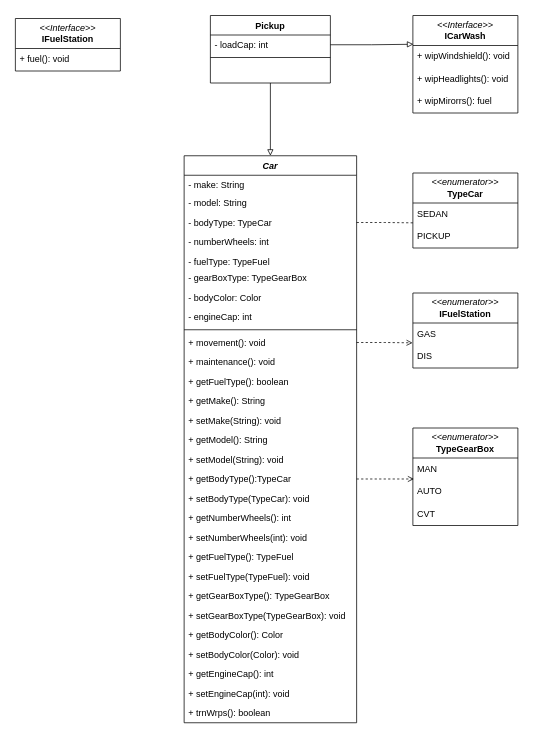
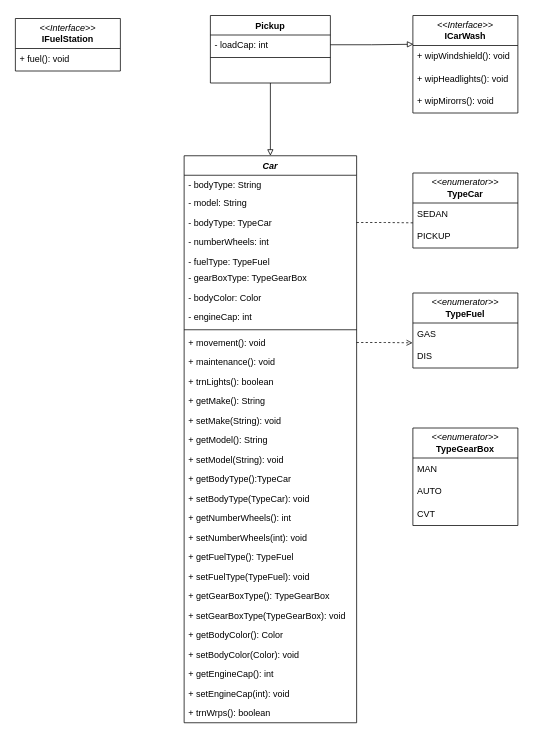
  <mxCell id="0" />
  <mxCell id="1" parent="0" />
  <mxCell id="2" style="edgeStyle=orthogonalEdgeStyle;rounded=0;orthogonalLoop=1;jettySize=auto;html=1;entryX=0.5;entryY=0;entryDx=0;entryDy=0;endArrow=block;endFill=0;" edge="1" parent="1" source="3" target="6"><mxGeometry relative="1" as="geometry" /></mxCell>
  <mxCell id="3" value="Pickup" style="swimlane;fontStyle=1;align=center;verticalAlign=top;childLayout=stackLayout;horizontal=1;startSize=26;horizontalStack=0;resizeParent=1;resizeLast=0;collapsible=1;marginBottom=0;rounded=0;shadow=0;strokeWidth=1;swimlaneLine=1;" parent="1" vertex="1"><mxGeometry x="280" y="20" width="160" height="90" as="geometry"><mxRectangle x="550" y="140" width="160" height="26" as="alternateBounds" /></mxGeometry></mxCell>
  <mxCell id="4" value="- loadCap: int" style="text;align=left;verticalAlign=top;spacingLeft=4;spacingRight=4;overflow=hidden;rotatable=0;points=[[0,0.5],[1,0.5]];portConstraint=eastwest;" parent="3" vertex="1"><mxGeometry y="26" width="160" height="26" as="geometry" /></mxCell>
  <mxCell id="5" value="" style="line;html=1;strokeWidth=1;align=left;verticalAlign=middle;spacingTop=-1;spacingLeft=3;spacingRight=3;rotatable=0;labelPosition=right;points=[];portConstraint=eastwest;" parent="3" vertex="1"><mxGeometry y="52" width="160" height="8" as="geometry" /></mxCell>
  <mxCell id="6" value="Car" style="swimlane;fontStyle=3;align=center;verticalAlign=top;childLayout=stackLayout;horizontal=1;startSize=26;horizontalStack=0;resizeParent=1;resizeLast=0;collapsible=1;marginBottom=0;rounded=0;shadow=0;strokeWidth=1;swimlaneLine=1;glass=0;" vertex="1" parent="1"><mxGeometry x="245" y="207" width="230" height="756" as="geometry"><mxRectangle x="550" y="140" width="160" height="26" as="alternateBounds" /></mxGeometry></mxCell>
- <mxCell id="7" value="- make: String" style="text;align=left;verticalAlign=top;spacingLeft=4;spacingRight=4;overflow=hidden;rotatable=0;points=[[0,0.5],[1,0.5]];portConstraint=eastwest;" vertex="1" parent="6"><mxGeometry y="26" width="230" height="24" as="geometry" /></mxCell>
+ <mxCell id="7" value="- bodyType: String" style="text;align=left;verticalAlign=top;spacingLeft=4;spacingRight=4;overflow=hidden;rotatable=0;points=[[0,0.5],[1,0.5]];portConstraint=eastwest;" vertex="1" parent="6"><mxGeometry y="26" width="230" height="24" as="geometry" /></mxCell>
  <mxCell id="8" value="- model: String" style="text;align=left;verticalAlign=top;spacingLeft=4;spacingRight=4;overflow=hidden;rotatable=0;points=[[0,0.5],[1,0.5]];portConstraint=eastwest;" vertex="1" parent="6"><mxGeometry y="50" width="230" height="26" as="geometry" /></mxCell>
  <mxCell id="9" value="- bodyType: TypeCar" style="text;align=left;verticalAlign=top;spacingLeft=4;spacingRight=4;overflow=hidden;rotatable=0;points=[[0,0.5],[1,0.5]];portConstraint=eastwest;" vertex="1" parent="6"><mxGeometry y="76" width="230" height="26" as="geometry" /></mxCell>
  <mxCell id="10" value="- numberWheels: int" style="text;align=left;verticalAlign=top;spacingLeft=4;spacingRight=4;overflow=hidden;rotatable=0;points=[[0,0.5],[1,0.5]];portConstraint=eastwest;rounded=0;shadow=0;html=0;" vertex="1" parent="6"><mxGeometry y="102" width="230" height="26" as="geometry" /></mxCell>
  <mxCell id="11" value="- fuelType: TypeFuel" style="text;align=left;verticalAlign=top;spacingLeft=4;spacingRight=4;overflow=hidden;rotatable=0;points=[[0,0.5],[1,0.5]];portConstraint=eastwest;rounded=0;shadow=0;html=0;" vertex="1" parent="6"><mxGeometry y="128" width="230" height="22" as="geometry" /></mxCell>
  <mxCell id="12" value="- gearBoxType: TypeGearBox" style="text;align=left;verticalAlign=top;spacingLeft=4;spacingRight=4;overflow=hidden;rotatable=0;points=[[0,0.5],[1,0.5]];portConstraint=eastwest;rounded=0;shadow=0;html=0;" vertex="1" parent="6"><mxGeometry y="150" width="230" height="26" as="geometry" /></mxCell>
  <mxCell id="13" value="- bodyColor: Color" style="text;align=left;verticalAlign=top;spacingLeft=4;spacingRight=4;overflow=hidden;rotatable=0;points=[[0,0.5],[1,0.5]];portConstraint=eastwest;rounded=0;shadow=0;html=0;" vertex="1" parent="6"><mxGeometry y="176" width="230" height="26" as="geometry" /></mxCell>
  <mxCell id="14" value="- engineCap: int" style="text;align=left;verticalAlign=top;spacingLeft=4;spacingRight=4;overflow=hidden;rotatable=0;points=[[0,0.5],[1,0.5]];portConstraint=eastwest;" vertex="1" parent="6"><mxGeometry y="202" width="230" height="26" as="geometry" /></mxCell>
  <mxCell id="15" value="" style="line;html=1;strokeWidth=1;align=left;verticalAlign=middle;spacingTop=-1;spacingLeft=3;spacingRight=3;rotatable=0;labelPosition=right;points=[];portConstraint=eastwest;" vertex="1" parent="6"><mxGeometry y="228" width="230" height="8" as="geometry" /></mxCell>
  <mxCell id="16" value="+ movement(): void" style="text;align=left;verticalAlign=top;spacingLeft=4;spacingRight=4;overflow=hidden;rotatable=0;points=[[0,0.5],[1,0.5]];portConstraint=eastwest;" vertex="1" parent="6"><mxGeometry y="236" width="230" height="26" as="geometry" /></mxCell>
  <mxCell id="17" value="+ maintenance(): void" style="text;align=left;verticalAlign=top;spacingLeft=4;spacingRight=4;overflow=hidden;rotatable=0;points=[[0,0.5],[1,0.5]];portConstraint=eastwest;" vertex="1" parent="6"><mxGeometry y="262" width="230" height="26" as="geometry" /></mxCell>
- <mxCell id="18" value="+ getFuelType(): boolean" style="text;align=left;verticalAlign=top;spacingLeft=4;spacingRight=4;overflow=hidden;rotatable=0;points=[[0,0.5],[1,0.5]];portConstraint=eastwest;" vertex="1" parent="6"><mxGeometry y="288" width="230" height="26" as="geometry" /></mxCell>
+ <mxCell id="18" value="+ trnLights(): boolean" style="text;align=left;verticalAlign=top;spacingLeft=4;spacingRight=4;overflow=hidden;rotatable=0;points=[[0,0.5],[1,0.5]];portConstraint=eastwest;" vertex="1" parent="6"><mxGeometry y="288" width="230" height="26" as="geometry" /></mxCell>
  <mxCell id="19" value="+ getMake(): String" style="text;align=left;verticalAlign=top;spacingLeft=4;spacingRight=4;overflow=hidden;rotatable=0;points=[[0,0.5],[1,0.5]];portConstraint=eastwest;" vertex="1" parent="6"><mxGeometry y="314" width="230" height="26" as="geometry" /></mxCell>
  <mxCell id="20" value="+ setMake(String): void&#10;" style="text;align=left;verticalAlign=top;spacingLeft=4;spacingRight=4;overflow=hidden;rotatable=0;points=[[0,0.5],[1,0.5]];portConstraint=eastwest;" vertex="1" parent="6"><mxGeometry y="340" width="230" height="26" as="geometry" /></mxCell>
  <mxCell id="21" value="+ getModel(): String" style="text;align=left;verticalAlign=top;spacingLeft=4;spacingRight=4;overflow=hidden;rotatable=0;points=[[0,0.5],[1,0.5]];portConstraint=eastwest;" vertex="1" parent="6"><mxGeometry y="366" width="230" height="26" as="geometry" /></mxCell>
  <mxCell id="22" value="+ setModel(String): void&#10;" style="text;align=left;verticalAlign=top;spacingLeft=4;spacingRight=4;overflow=hidden;rotatable=0;points=[[0,0.5],[1,0.5]];portConstraint=eastwest;" vertex="1" parent="6"><mxGeometry y="392" width="230" height="26" as="geometry" /></mxCell>
  <mxCell id="23" value="+ getBodyType():TypeCar" style="text;align=left;verticalAlign=top;spacingLeft=4;spacingRight=4;overflow=hidden;rotatable=0;points=[[0,0.5],[1,0.5]];portConstraint=eastwest;" vertex="1" parent="6"><mxGeometry y="418" width="230" height="26" as="geometry" /></mxCell>
  <mxCell id="24" value="+ setBodyType(TypeCar): void" style="text;align=left;verticalAlign=top;spacingLeft=4;spacingRight=4;overflow=hidden;rotatable=0;points=[[0,0.5],[1,0.5]];portConstraint=eastwest;" vertex="1" parent="6"><mxGeometry y="444" width="230" height="26" as="geometry" /></mxCell>
  <mxCell id="25" value="+ getNumberWheels(): int" style="text;align=left;verticalAlign=top;spacingLeft=4;spacingRight=4;overflow=hidden;rotatable=0;points=[[0,0.5],[1,0.5]];portConstraint=eastwest;" vertex="1" parent="6"><mxGeometry y="470" width="230" height="26" as="geometry" /></mxCell>
  <mxCell id="26" value="+ setNumberWheels(int): void " style="text;align=left;verticalAlign=top;spacingLeft=4;spacingRight=4;overflow=hidden;rotatable=0;points=[[0,0.5],[1,0.5]];portConstraint=eastwest;" vertex="1" parent="6"><mxGeometry y="496" width="230" height="26" as="geometry" /></mxCell>
  <mxCell id="27" value="+ getFuelType(): TypeFuel" style="text;align=left;verticalAlign=top;spacingLeft=4;spacingRight=4;overflow=hidden;rotatable=0;points=[[0,0.5],[1,0.5]];portConstraint=eastwest;" vertex="1" parent="6"><mxGeometry y="522" width="230" height="26" as="geometry" /></mxCell>
  <mxCell id="28" value="+ setFuelType(TypeFuel): void" style="text;align=left;verticalAlign=top;spacingLeft=4;spacingRight=4;overflow=hidden;rotatable=0;points=[[0,0.5],[1,0.5]];portConstraint=eastwest;" vertex="1" parent="6"><mxGeometry y="548" width="230" height="26" as="geometry" /></mxCell>
  <mxCell id="29" value="+ getGearBoxType(): TypeGearBox" style="text;align=left;verticalAlign=top;spacingLeft=4;spacingRight=4;overflow=hidden;rotatable=0;points=[[0,0.5],[1,0.5]];portConstraint=eastwest;" vertex="1" parent="6"><mxGeometry y="574" width="230" height="26" as="geometry" /></mxCell>
  <mxCell id="30" value="+ setGearBoxType(TypeGearBox): void " style="text;align=left;verticalAlign=top;spacingLeft=4;spacingRight=4;overflow=hidden;rotatable=0;points=[[0,0.5],[1,0.5]];portConstraint=eastwest;" vertex="1" parent="6"><mxGeometry y="600" width="230" height="26" as="geometry" /></mxCell>
  <mxCell id="31" value="+ getBodyColor(): Color&#10;" style="text;align=left;verticalAlign=top;spacingLeft=4;spacingRight=4;overflow=hidden;rotatable=0;points=[[0,0.5],[1,0.5]];portConstraint=eastwest;" vertex="1" parent="6"><mxGeometry y="626" width="230" height="26" as="geometry" /></mxCell>
  <mxCell id="32" value="+ setBodyColor(Color): void" style="text;align=left;verticalAlign=top;spacingLeft=4;spacingRight=4;overflow=hidden;rotatable=0;points=[[0,0.5],[1,0.5]];portConstraint=eastwest;" vertex="1" parent="6"><mxGeometry y="652" width="230" height="26" as="geometry" /></mxCell>
  <mxCell id="33" value="+ getEngineCap(): int" style="text;align=left;verticalAlign=top;spacingLeft=4;spacingRight=4;overflow=hidden;rotatable=0;points=[[0,0.5],[1,0.5]];portConstraint=eastwest;" vertex="1" parent="6"><mxGeometry y="678" width="230" height="26" as="geometry" /></mxCell>
  <mxCell id="34" value="+ setEngineCap(int): void" style="text;align=left;verticalAlign=top;spacingLeft=4;spacingRight=4;overflow=hidden;rotatable=0;points=[[0,0.5],[1,0.5]];portConstraint=eastwest;" vertex="1" parent="6"><mxGeometry y="704" width="230" height="26" as="geometry" /></mxCell>
  <mxCell id="35" value="+ trnWrps(): boolean" style="text;align=left;verticalAlign=top;spacingLeft=4;spacingRight=4;overflow=hidden;rotatable=0;points=[[0,0.5],[1,0.5]];portConstraint=eastwest;" vertex="1" parent="6"><mxGeometry y="730" width="230" height="26" as="geometry" /></mxCell>
  <mxCell id="36" value="&lt;i&gt;&amp;lt;&amp;lt;Interface&amp;gt;&amp;gt;&lt;/i&gt;&lt;br&gt;&lt;b&gt;ICarWash&lt;/b&gt;" style="swimlane;fontStyle=0;childLayout=stackLayout;horizontal=1;startSize=40;horizontalStack=0;resizeParent=1;resizeParentMax=0;resizeLast=0;collapsible=1;marginBottom=0;whiteSpace=wrap;html=1;" vertex="1" parent="1"><mxGeometry x="550" y="20" width="140" height="130" as="geometry" /></mxCell>
  <mxCell id="37" value="+ wipWindshield(): void" style="text;strokeColor=none;fillColor=none;align=left;verticalAlign=middle;spacingLeft=4;spacingRight=4;overflow=hidden;points=[[0,0.5],[1,0.5]];portConstraint=eastwest;rotatable=0;whiteSpace=wrap;html=1;" vertex="1" parent="36"><mxGeometry y="40" width="140" height="30" as="geometry" /></mxCell>
  <mxCell id="38" value="+ wipHeadlights(): void" style="text;strokeColor=none;fillColor=none;align=left;verticalAlign=middle;spacingLeft=4;spacingRight=4;overflow=hidden;points=[[0,0.5],[1,0.5]];portConstraint=eastwest;rotatable=0;whiteSpace=wrap;html=1;" vertex="1" parent="36"><mxGeometry y="70" width="140" height="30" as="geometry" /></mxCell>
- <mxCell id="39" value="+ wipMirorrs(): fuel" style="text;strokeColor=none;fillColor=none;align=left;verticalAlign=middle;spacingLeft=4;spacingRight=4;overflow=hidden;points=[[0,0.5],[1,0.5]];portConstraint=eastwest;rotatable=0;whiteSpace=wrap;html=1;" vertex="1" parent="36"><mxGeometry y="100" width="140" height="30" as="geometry" /></mxCell>
+ <mxCell id="39" value="+ wipMirorrs(): void" style="text;strokeColor=none;fillColor=none;align=left;verticalAlign=middle;spacingLeft=4;spacingRight=4;overflow=hidden;points=[[0,0.5],[1,0.5]];portConstraint=eastwest;rotatable=0;whiteSpace=wrap;html=1;" vertex="1" parent="36"><mxGeometry y="100" width="140" height="30" as="geometry" /></mxCell>
  <mxCell id="40" value="&lt;i&gt;&amp;lt;&amp;lt;Interface&amp;gt;&amp;gt;&lt;/i&gt;&lt;br&gt;&lt;b&gt;IFuelStation&lt;/b&gt;" style="swimlane;fontStyle=0;childLayout=stackLayout;horizontal=1;startSize=40;horizontalStack=0;resizeParent=1;resizeParentMax=0;resizeLast=0;collapsible=1;marginBottom=0;whiteSpace=wrap;html=1;" vertex="1" parent="1"><mxGeometry x="20" y="24" width="140" height="70" as="geometry" /></mxCell>
  <mxCell id="41" value="+ fuel(): void" style="text;strokeColor=none;fillColor=none;align=left;verticalAlign=middle;spacingLeft=4;spacingRight=4;overflow=hidden;points=[[0,0.5],[1,0.5]];portConstraint=eastwest;rotatable=0;whiteSpace=wrap;html=1;" vertex="1" parent="40"><mxGeometry y="40" width="140" height="30" as="geometry" /></mxCell>
  <mxCell id="42" value="&lt;i&gt;&amp;lt;&amp;lt;enumerator&amp;gt;&amp;gt;&lt;/i&gt;&lt;br&gt;&lt;b&gt;TypeCar&lt;/b&gt;" style="swimlane;fontStyle=0;childLayout=stackLayout;horizontal=1;startSize=40;horizontalStack=0;resizeParent=1;resizeParentMax=0;resizeLast=0;collapsible=1;marginBottom=0;whiteSpace=wrap;html=1;" vertex="1" parent="1"><mxGeometry x="550" y="230" width="140" height="100" as="geometry" /></mxCell>
  <mxCell id="43" value="SEDAN" style="text;strokeColor=none;fillColor=none;align=left;verticalAlign=middle;spacingLeft=4;spacingRight=4;overflow=hidden;points=[[0,0.5],[1,0.5]];portConstraint=eastwest;rotatable=0;whiteSpace=wrap;html=1;" vertex="1" parent="42"><mxGeometry y="40" width="140" height="30" as="geometry" /></mxCell>
  <mxCell id="44" value="PICKUP" style="text;strokeColor=none;fillColor=none;align=left;verticalAlign=middle;spacingLeft=4;spacingRight=4;overflow=hidden;points=[[0,0.5],[1,0.5]];portConstraint=eastwest;rotatable=0;whiteSpace=wrap;html=1;" vertex="1" parent="42"><mxGeometry y="70" width="140" height="30" as="geometry" /></mxCell>
- <mxCell id="45" value="&lt;i&gt;&amp;lt;&amp;lt;enumerator&amp;gt;&amp;gt;&lt;/i&gt;&lt;br&gt;&lt;b&gt;IFuelStation&lt;/b&gt;" style="swimlane;fontStyle=0;childLayout=stackLayout;horizontal=1;startSize=40;horizontalStack=0;resizeParent=1;resizeParentMax=0;resizeLast=0;collapsible=1;marginBottom=0;whiteSpace=wrap;html=1;" vertex="1" parent="1"><mxGeometry x="550" y="390" width="140" height="100" as="geometry" /></mxCell>
+ <mxCell id="45" value="&lt;i&gt;&amp;lt;&amp;lt;enumerator&amp;gt;&amp;gt;&lt;/i&gt;&lt;br&gt;&lt;b&gt;TypeFuel&lt;/b&gt;" style="swimlane;fontStyle=0;childLayout=stackLayout;horizontal=1;startSize=40;horizontalStack=0;resizeParent=1;resizeParentMax=0;resizeLast=0;collapsible=1;marginBottom=0;whiteSpace=wrap;html=1;" vertex="1" parent="1"><mxGeometry x="550" y="390" width="140" height="100" as="geometry" /></mxCell>
  <mxCell id="46" value="GAS" style="text;strokeColor=none;fillColor=none;align=left;verticalAlign=middle;spacingLeft=4;spacingRight=4;overflow=hidden;points=[[0,0.5],[1,0.5]];portConstraint=eastwest;rotatable=0;whiteSpace=wrap;html=1;" vertex="1" parent="45"><mxGeometry y="40" width="140" height="30" as="geometry" /></mxCell>
  <mxCell id="47" value="DIS" style="text;strokeColor=none;fillColor=none;align=left;verticalAlign=middle;spacingLeft=4;spacingRight=4;overflow=hidden;points=[[0,0.5],[1,0.5]];portConstraint=eastwest;rotatable=0;whiteSpace=wrap;html=1;" vertex="1" parent="45"><mxGeometry y="70" width="140" height="30" as="geometry" /></mxCell>
  <mxCell id="48" value="&lt;i&gt;&amp;lt;&amp;lt;enumerator&amp;gt;&amp;gt;&lt;/i&gt;&lt;br&gt;&lt;b&gt;TypeGearBox&lt;/b&gt;" style="swimlane;fontStyle=0;childLayout=stackLayout;horizontal=1;startSize=40;horizontalStack=0;resizeParent=1;resizeParentMax=0;resizeLast=0;collapsible=1;marginBottom=0;whiteSpace=wrap;html=1;" vertex="1" parent="1"><mxGeometry x="550" y="570" width="140" height="130" as="geometry" /></mxCell>
  <mxCell id="49" value="MAN" style="text;strokeColor=none;fillColor=none;align=left;verticalAlign=middle;spacingLeft=4;spacingRight=4;overflow=hidden;points=[[0,0.5],[1,0.5]];portConstraint=eastwest;rotatable=0;whiteSpace=wrap;html=1;" vertex="1" parent="48"><mxGeometry y="40" width="140" height="30" as="geometry" /></mxCell>
  <mxCell id="50" value="AUTO" style="text;strokeColor=none;fillColor=none;align=left;verticalAlign=middle;spacingLeft=4;spacingRight=4;overflow=hidden;points=[[0,0.5],[1,0.5]];portConstraint=eastwest;rotatable=0;whiteSpace=wrap;html=1;" vertex="1" parent="48"><mxGeometry y="70" width="140" height="30" as="geometry" /></mxCell>
  <mxCell id="51" value="CVT" style="text;strokeColor=none;fillColor=none;align=left;verticalAlign=middle;spacingLeft=4;spacingRight=4;overflow=hidden;points=[[0,0.5],[1,0.5]];portConstraint=eastwest;rotatable=0;whiteSpace=wrap;html=1;" vertex="1" parent="48"><mxGeometry y="100" width="140" height="30" as="geometry" /></mxCell>
  <mxCell id="52" style="edgeStyle=orthogonalEdgeStyle;rounded=0;orthogonalLoop=1;jettySize=auto;html=1;entryX=0.005;entryY=0.295;entryDx=0;entryDy=0;entryPerimeter=0;dashed=0;endArrow=block;endFill=0;" edge="1" parent="1" source="4" target="36"><mxGeometry relative="1" as="geometry" /></mxCell>
  <mxCell id="53" style="edgeStyle=orthogonalEdgeStyle;rounded=0;orthogonalLoop=1;jettySize=auto;html=1;entryX=0.001;entryY=0.882;entryDx=0;entryDy=0;entryPerimeter=0;dashed=1;endArrow=none;endFill=0;" edge="1" parent="1" source="9" target="43"><mxGeometry relative="1" as="geometry"><mxPoint x="520" y="296" as="targetPoint" /></mxGeometry></mxCell>
  <mxCell id="54" style="edgeStyle=orthogonalEdgeStyle;rounded=0;orthogonalLoop=1;jettySize=auto;html=1;entryX=-0.003;entryY=0.882;entryDx=0;entryDy=0;entryPerimeter=0;endArrow=open;endFill=0;dashed=1;" edge="1" parent="1" source="16" target="46"><mxGeometry relative="1" as="geometry" /></mxCell>
- <mxCell id="55" style="edgeStyle=orthogonalEdgeStyle;rounded=0;orthogonalLoop=1;jettySize=auto;html=1;entryX=0.01;entryY=0.933;entryDx=0;entryDy=0;entryPerimeter=0;dashed=1;endArrow=open;endFill=0;" edge="1" parent="1" source="23" target="49"><mxGeometry relative="1" as="geometry" /></mxCell>
